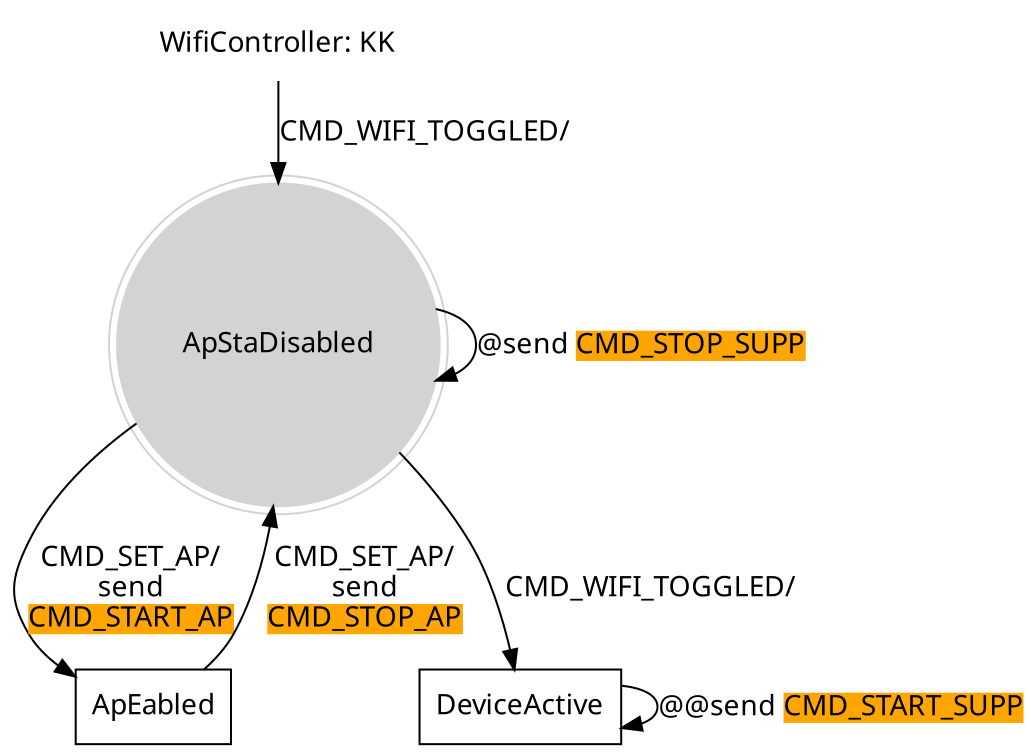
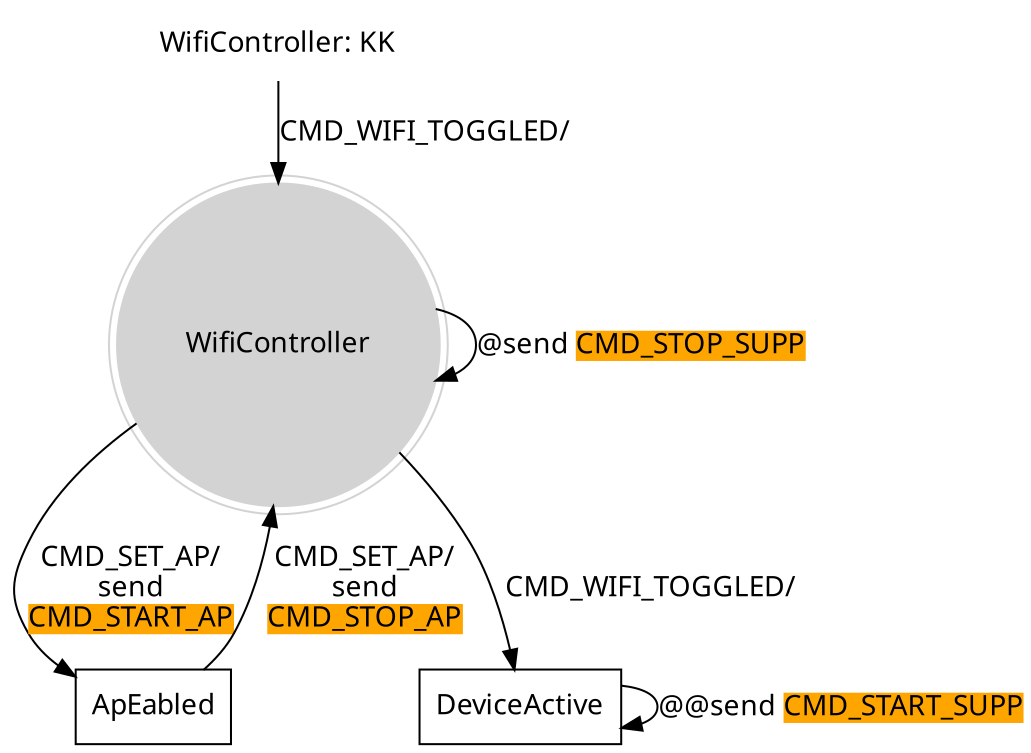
  digraph {
    fontname="Microsoft YaHei"
    node [fontname="Microsoft YaHei" shape=record]
    edge [fontname="Microsoft YaHei"]
-   ApStaDisabled [color=lightgrey shape=doublecircle style=filled]
+   ApStaDisabled [color=lightgrey shape=doublecircle style=filled label=WifiController]
    ApEabled
    DeviceActive
    "WifiController: KK" [shape=plaintext]
    ApStaDisabled -> ApStaDisabled [label=<<table cellpadding="0" cellborder="0" cellspacing="0" border="0"> 			<tr>	<td>@send </td> <td bgcolor="orange">CMD_STOP_SUPP</td> </tr> 	</table>>]
    ApStaDisabled -> ApEabled [label=<<table cellpadding="0" cellborder="0" cellspacing="0" border="0"> 			<tr>	<td>CMD_SET_AP/</td> </tr> 			<tr>	<td>send</td></tr> 			<tr><td bgcolor="orange">CMD_START_AP</td> </tr> 	</table>>]
    ApStaDisabled -> DeviceActive [label=<<table cellpadding="0" cellborder="0" cellspacing="0" border="0"> 			<tr>	<td>CMD_WIFI_TOGGLED/</td>	</tr> 	</table>>]
    ApEabled -> ApStaDisabled [label=<<table cellpadding="0" cellborder="0" cellspacing="0" border="0"> 			<tr>	<td>CMD_SET_AP/</td> </tr> 			<tr>	<td>send</td></tr> 			<tr><td bgcolor="orange">CMD_STOP_AP</td> </tr> 	</table>>]
    DeviceActive -> DeviceActive [label=<<table cellpadding="0" cellborder="0" cellspacing="0" border="0"> 			<tr>	<td>@@send </td> <td bgcolor="orange">CMD_START_SUPP</td> </tr> 	</table>>]
    "WifiController: KK" -> ApStaDisabled [label=<<table cellpadding="0" cellborder="0" cellspacing="0" border="0"> 			<tr>	<td>CMD_WIFI_TOGGLED/</td>	</tr> 	</table>>]
  }
